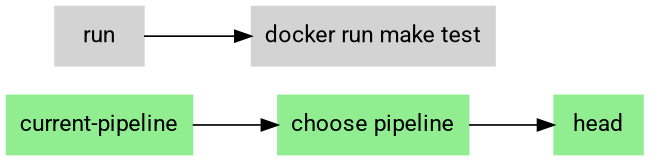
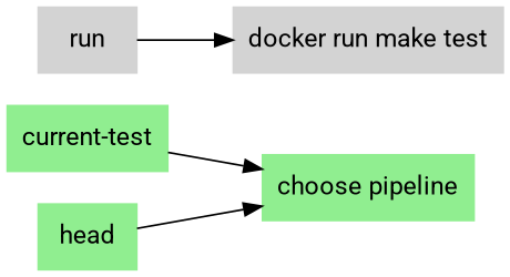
  digraph {
    fontname="Roboto,sans-serif"
    rankdir=LR
    node [color="#90ee90" fillcolor="#90ee90" fontname="Roboto,sans-serif" shape=box style=filled]
    edge [fontname="Roboto,sans-serif"]
-   n1 [label="current-pipeline"]
+   n1 [label="current-test"]
    n2 [label="choose pipeline"]
    n3 [label=head]
    n4 [color="#d3d3d3" fillcolor="#d3d3d3" label=run]
    n5 [color="#d3d3d3" fillcolor="#d3d3d3" label="docker run make test"]
    n1 -> n2
-   n2 -> n3
+   n3 -> n2
    n4 -> n5
  }
